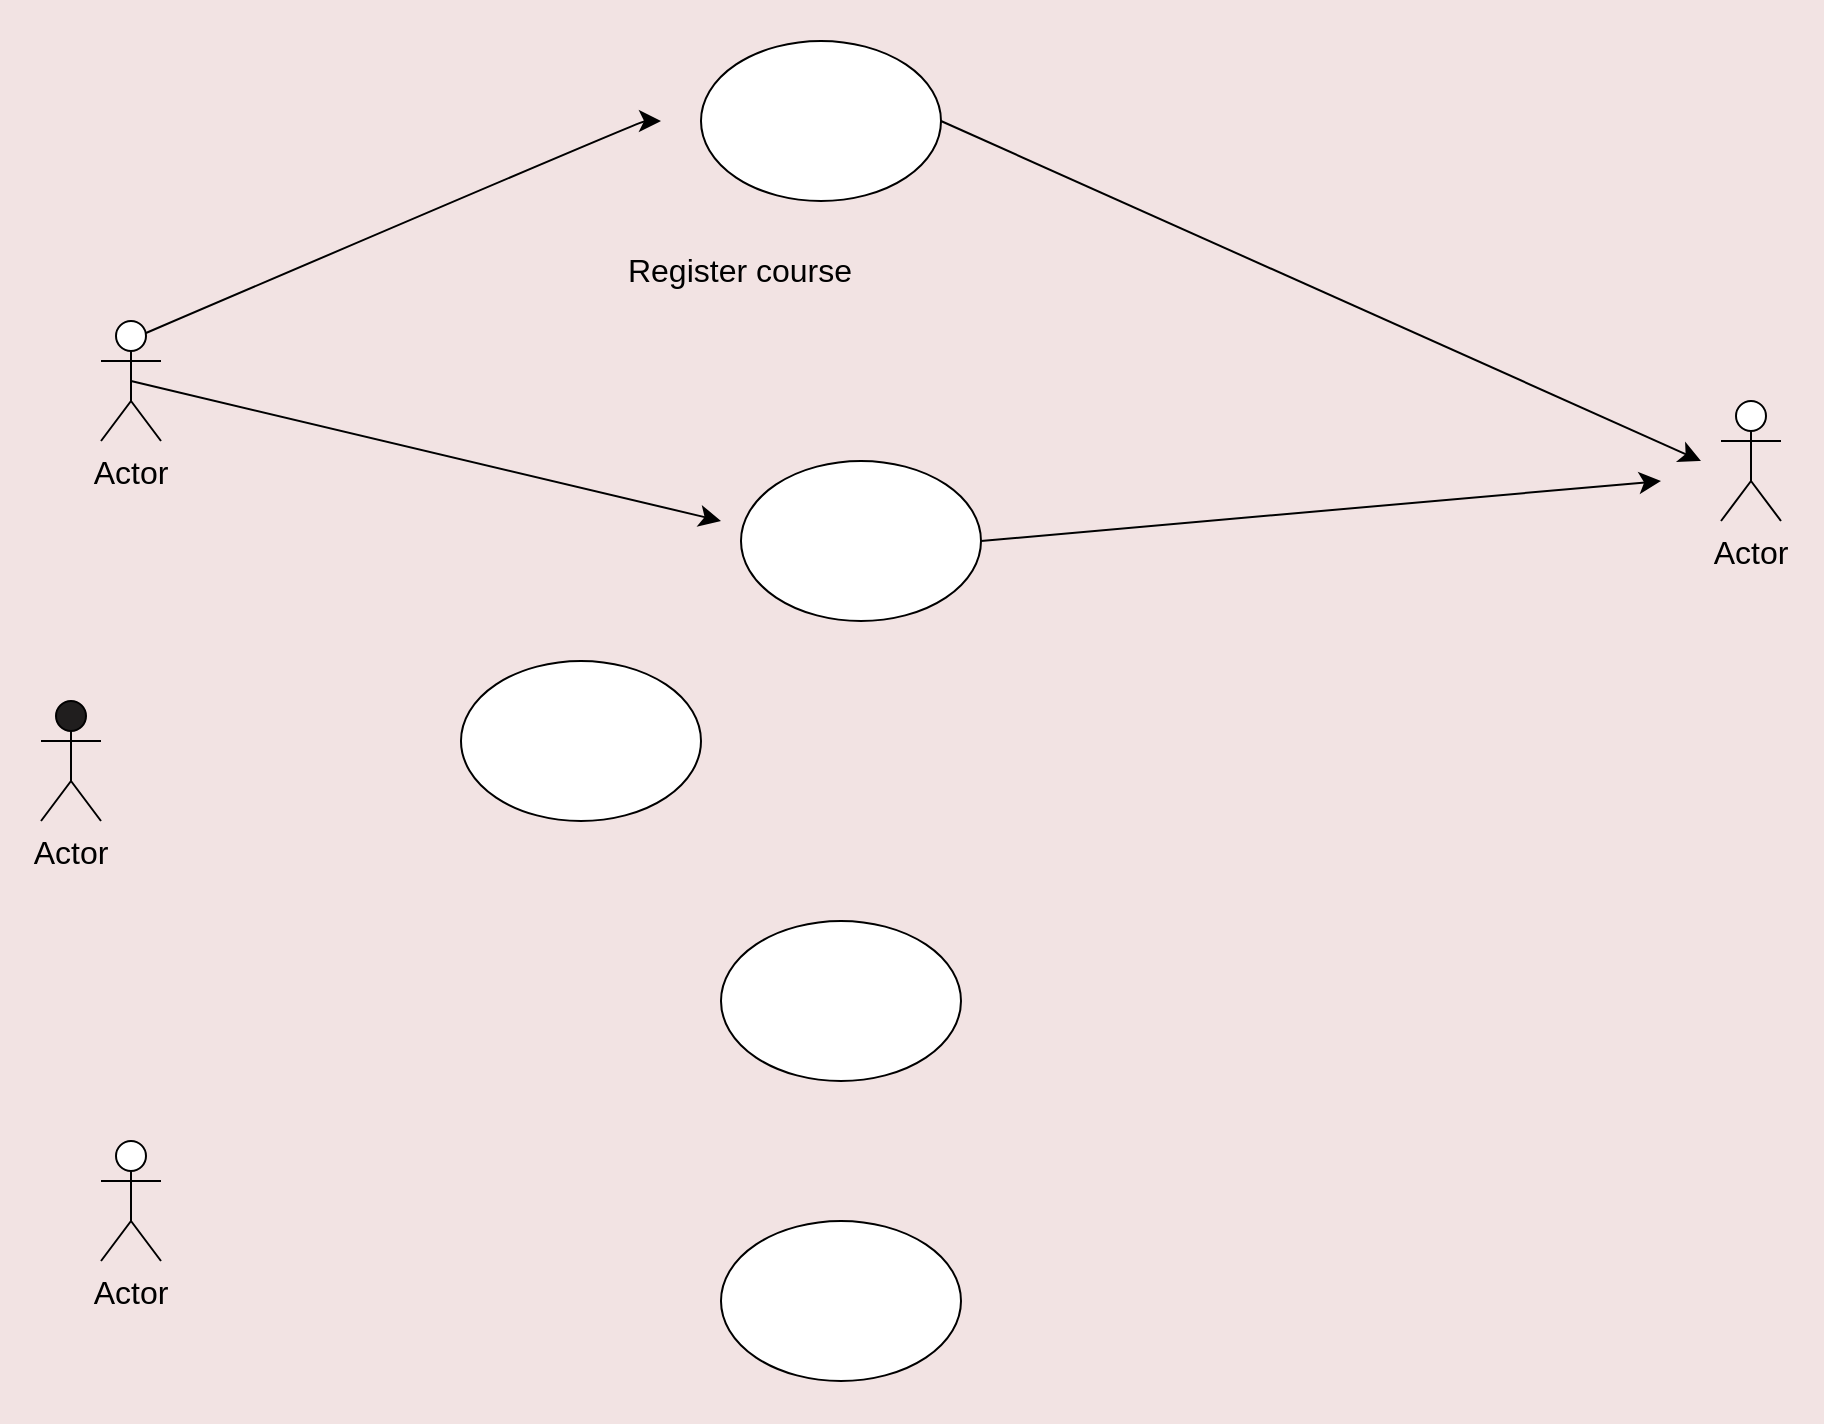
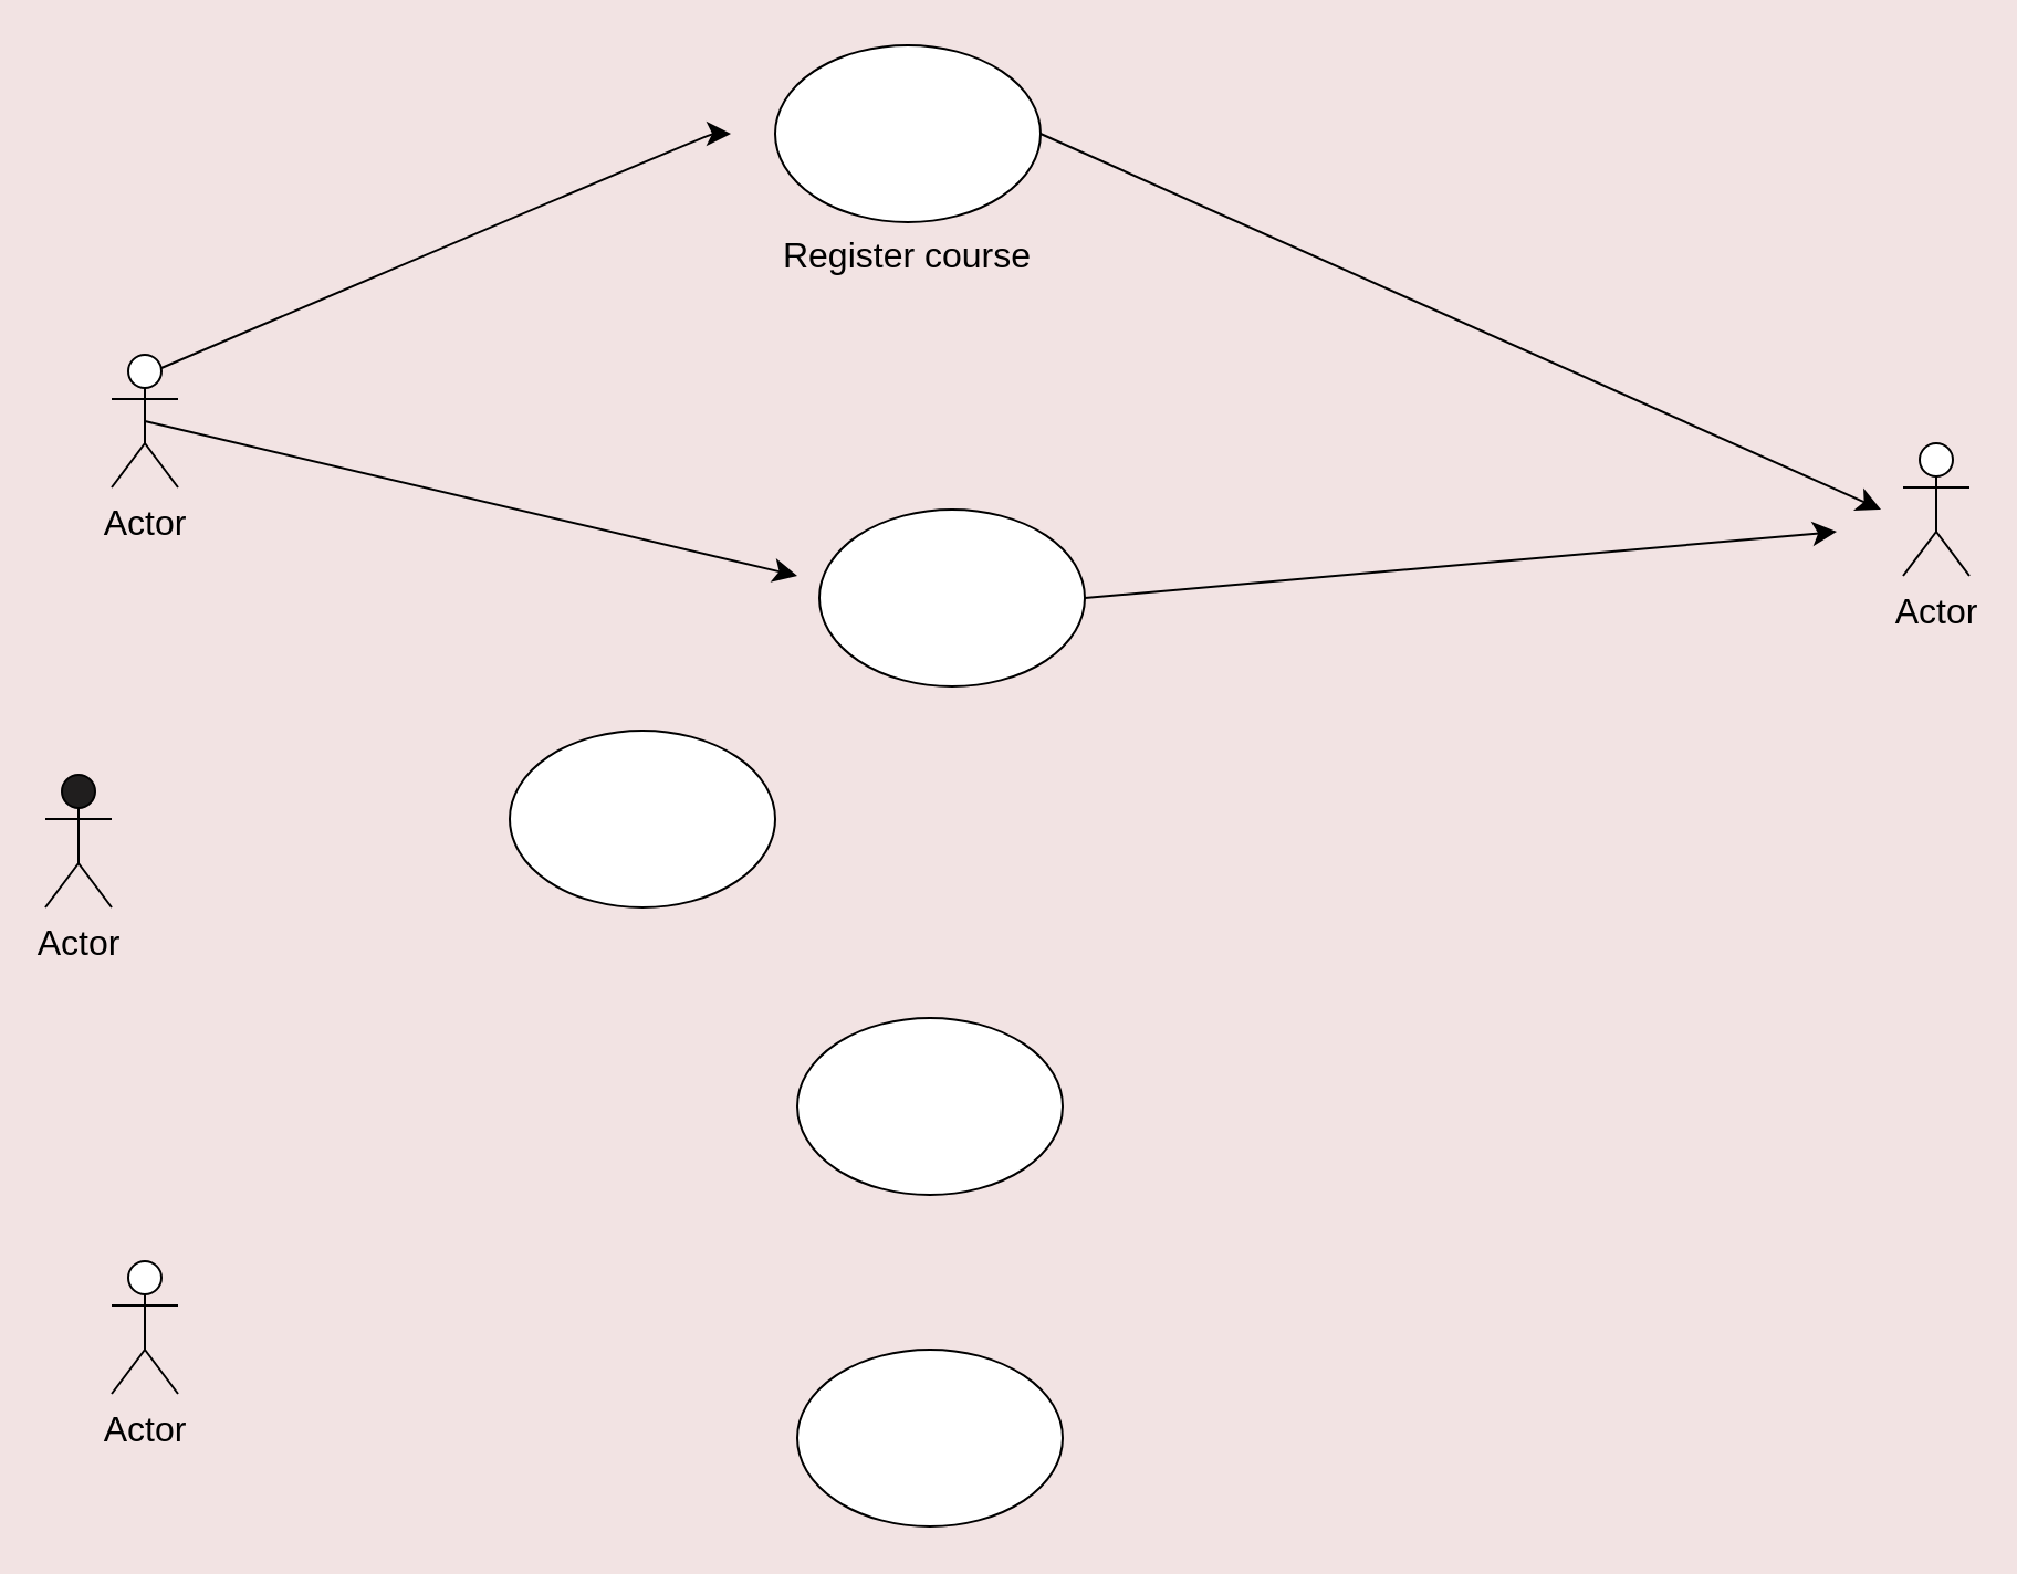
  <mxCell id="0" />
  <mxCell id="1" parent="0" />
  <mxCell id="2" style="edgeStyle=none;curved=1;rounded=0;orthogonalLoop=1;jettySize=auto;html=1;exitX=0.5;exitY=0.5;exitDx=0;exitDy=0;exitPerimeter=0;fontSize=12;startSize=8;endSize=8;" edge="1" parent="1" source="3"><mxGeometry relative="1" as="geometry"><mxPoint x="360" y="260" as="targetPoint" /></mxGeometry></mxCell>
  <mxCell id="3" value="Actor" style="shape=umlActor;verticalLabelPosition=bottom;verticalAlign=top;html=1;outlineConnect=0;fontSize=16;" vertex="1" parent="1"><mxGeometry x="50" y="160" width="30" height="60" as="geometry" /></mxCell>
  <mxCell id="4" value="Actor" style="shape=umlActor;verticalLabelPosition=bottom;verticalAlign=top;html=1;outlineConnect=0;fontSize=16;" vertex="1" parent="1"><mxGeometry x="860" y="200" width="30" height="60" as="geometry" /></mxCell>
  <mxCell id="5" value="Actor" style="shape=umlActor;verticalLabelPosition=bottom;verticalAlign=top;html=1;outlineConnect=0;fontSize=16;fillStyle=solid;fillColor=#201e1e;" vertex="1" parent="1"><mxGeometry x="20" y="350" width="30" height="60" as="geometry" /></mxCell>
  <mxCell id="6" value="Actor" style="shape=umlActor;verticalLabelPosition=bottom;verticalAlign=top;html=1;outlineConnect=0;fontSize=16;" vertex="1" parent="1"><mxGeometry x="50" y="570" width="30" height="60" as="geometry" /></mxCell>
  <mxCell id="7" style="edgeStyle=none;curved=1;rounded=0;orthogonalLoop=1;jettySize=auto;html=1;exitX=1;exitY=0.5;exitDx=0;exitDy=0;fontSize=12;startSize=8;endSize=8;" edge="1" parent="1" source="8"><mxGeometry relative="1" as="geometry"><mxPoint x="850" y="230" as="targetPoint" /></mxGeometry></mxCell>
  <mxCell id="8" value="" style="ellipse;whiteSpace=wrap;html=1;fontSize=16;" vertex="1" parent="1"><mxGeometry x="350" y="20" width="120" height="80" as="geometry" /></mxCell>
  <mxCell id="9" style="edgeStyle=none;curved=1;rounded=0;orthogonalLoop=1;jettySize=auto;html=1;exitX=1;exitY=0.5;exitDx=0;exitDy=0;fontSize=12;startSize=8;endSize=8;" edge="1" parent="1" source="10"><mxGeometry relative="1" as="geometry"><mxPoint x="830" y="240" as="targetPoint" /></mxGeometry></mxCell>
  <mxCell id="10" value="" style="ellipse;whiteSpace=wrap;html=1;fontSize=16;" vertex="1" parent="1"><mxGeometry x="370" y="230" width="120" height="80" as="geometry" /></mxCell>
  <mxCell id="11" value="" style="ellipse;whiteSpace=wrap;html=1;fontSize=16;" vertex="1" parent="1"><mxGeometry x="230" y="330" width="120" height="80" as="geometry" /></mxCell>
  <mxCell id="12" value="" style="ellipse;whiteSpace=wrap;html=1;fontSize=16;" vertex="1" parent="1"><mxGeometry x="360" y="460" width="120" height="80" as="geometry" /></mxCell>
  <mxCell id="13" value="" style="ellipse;whiteSpace=wrap;html=1;fontSize=16;" vertex="1" parent="1"><mxGeometry x="360" y="610" width="120" height="80" as="geometry" /></mxCell>
  <mxCell id="14" style="edgeStyle=none;curved=1;rounded=0;orthogonalLoop=1;jettySize=auto;html=1;exitX=0.75;exitY=0.1;exitDx=0;exitDy=0;exitPerimeter=0;fontSize=12;startSize=8;endSize=8;" edge="1" parent="1" source="3"><mxGeometry relative="1" as="geometry"><mxPoint x="330" y="60" as="targetPoint" /><Array as="points"><mxPoint x="320" y="60" /></Array></mxGeometry></mxCell>
- <mxCell id="15" value="Register course" style="text;strokeColor=none;fillColor=none;html=1;align=center;verticalAlign=middle;whiteSpace=wrap;rounded=0;fontSize=16;" vertex="1" parent="1"><mxGeometry x="245" y="120" width="250" height="30" as="geometry" /></mxCell>
+ <mxCell id="15" value="Register course" style="text;strokeColor=none;fillColor=none;html=1;align=center;verticalAlign=middle;whiteSpace=wrap;rounded=0;fontSize=16;" vertex="1" parent="1"><mxGeometry x="285" y="100" width="250" height="30" as="geometry" /></mxCell>
